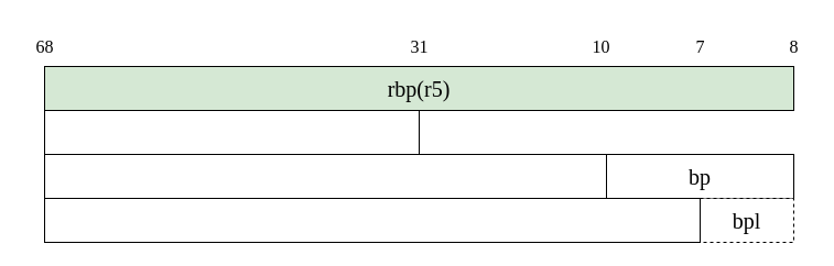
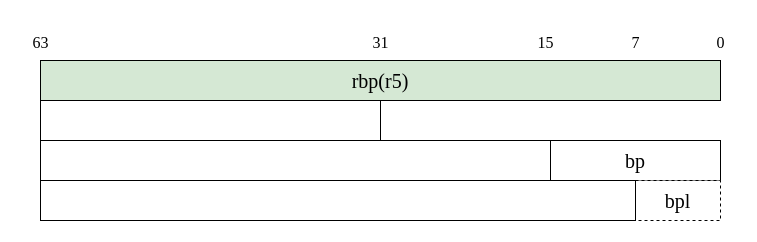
  <mxCell id="0" />
  <mxCell id="1" parent="0" />
  <mxCell id="2" value="&lt;font style=&quot;font-size: 20px;&quot; face=&quot;Lucida Console&quot;&gt;rbp(r5)&lt;/font&gt;" style="rounded=0;whiteSpace=wrap;html=1;fillColor=#d5e8d4;" parent="1" vertex="1"><mxGeometry x="40" y="60" width="680" height="40" as="geometry" /></mxCell>
  <mxCell id="3" value="" style="rounded=0;whiteSpace=wrap;html=1;" parent="1" vertex="1"><mxGeometry x="40" y="100" width="340" height="40" as="geometry" /></mxCell>
  <mxCell id="4" value="&lt;font face=&quot;Lucida Console&quot;&gt;&lt;span style=&quot;font-size: 20px;&quot;&gt;bp&lt;/span&gt;&lt;/font&gt;" style="rounded=0;whiteSpace=wrap;html=1;" parent="1" vertex="1"><mxGeometry x="550" y="140" width="170" height="40" as="geometry" /></mxCell>
  <mxCell id="5" value="&lt;font style=&quot;font-size: 20px;&quot; face=&quot;Lucida Console&quot;&gt;bpl&lt;/font&gt;" style="rounded=0;whiteSpace=wrap;html=1;dashed=1;" parent="1" vertex="1"><mxGeometry x="635" y="180" width="85" height="40" as="geometry" /></mxCell>
  <mxCell id="6" value="" style="rounded=0;whiteSpace=wrap;html=1;" parent="1" vertex="1"><mxGeometry x="40" y="140" width="510" height="40" as="geometry" /></mxCell>
  <mxCell id="7" value="" style="rounded=0;whiteSpace=wrap;html=1;" parent="1" vertex="1"><mxGeometry x="40" y="180" width="595" height="40" as="geometry" /></mxCell>
- <mxCell id="8" value="&lt;font style=&quot;font-size: 16px;&quot;&gt;8&lt;/font&gt;" style="text;html=1;resizable=0;autosize=1;align=center;verticalAlign=middle;points=[];fillColor=none;strokeColor=none;rounded=0;fontFamily=Lucida Console;fontSize=20;" parent="1" vertex="1"><mxGeometry x="705" y="20" width="30" height="40" as="geometry" /></mxCell>
+ <mxCell id="8" value="&lt;font style=&quot;font-size: 16px;&quot;&gt;0&lt;/font&gt;" style="text;html=1;resizable=0;autosize=1;align=center;verticalAlign=middle;points=[];fillColor=none;strokeColor=none;rounded=0;fontFamily=Lucida Console;fontSize=20;" parent="1" vertex="1"><mxGeometry x="705" y="20" width="30" height="40" as="geometry" /></mxCell>
  <mxCell id="9" value="&lt;font style=&quot;font-size: 16px;&quot;&gt;7&lt;/font&gt;" style="text;html=1;resizable=0;autosize=1;align=center;verticalAlign=middle;points=[];fillColor=none;strokeColor=none;rounded=0;fontFamily=Lucida Console;fontSize=20;" parent="1" vertex="1"><mxGeometry x="620" y="20" width="30" height="40" as="geometry" /></mxCell>
- <mxCell id="10" value="&lt;font style=&quot;font-size: 16px;&quot;&gt;10&lt;/font&gt;" style="text;html=1;resizable=0;autosize=1;align=center;verticalAlign=middle;points=[];fillColor=none;strokeColor=none;rounded=0;fontFamily=Lucida Console;fontSize=20;" parent="1" vertex="1"><mxGeometry x="525" y="20" width="40" height="40" as="geometry" /></mxCell>
+ <mxCell id="10" value="&lt;font style=&quot;font-size: 16px;&quot;&gt;15&lt;/font&gt;" style="text;html=1;resizable=0;autosize=1;align=center;verticalAlign=middle;points=[];fillColor=none;strokeColor=none;rounded=0;fontFamily=Lucida Console;fontSize=20;" parent="1" vertex="1"><mxGeometry x="525" y="20" width="40" height="40" as="geometry" /></mxCell>
  <mxCell id="11" value="&lt;font style=&quot;font-size: 16px;&quot;&gt;31&lt;/font&gt;" style="text;html=1;resizable=0;autosize=1;align=center;verticalAlign=middle;points=[];fillColor=none;strokeColor=none;rounded=0;fontFamily=Lucida Console;fontSize=20;" parent="1" vertex="1"><mxGeometry x="360" y="20" width="40" height="40" as="geometry" /></mxCell>
- <mxCell id="12" value="&lt;font style=&quot;font-size: 16px;&quot;&gt;68&lt;/font&gt;" style="text;html=1;resizable=0;autosize=1;align=center;verticalAlign=middle;points=[];fillColor=none;strokeColor=none;rounded=0;fontFamily=Lucida Console;fontSize=20;" parent="1" vertex="1"><mxGeometry x="20" y="20" width="40" height="40" as="geometry" /></mxCell>
+ <mxCell id="12" value="&lt;font style=&quot;font-size: 16px;&quot;&gt;63&lt;/font&gt;" style="text;html=1;resizable=0;autosize=1;align=center;verticalAlign=middle;points=[];fillColor=none;strokeColor=none;rounded=0;fontFamily=Lucida Console;fontSize=20;" parent="1" vertex="1"><mxGeometry x="20" y="20" width="40" height="40" as="geometry" /></mxCell>
